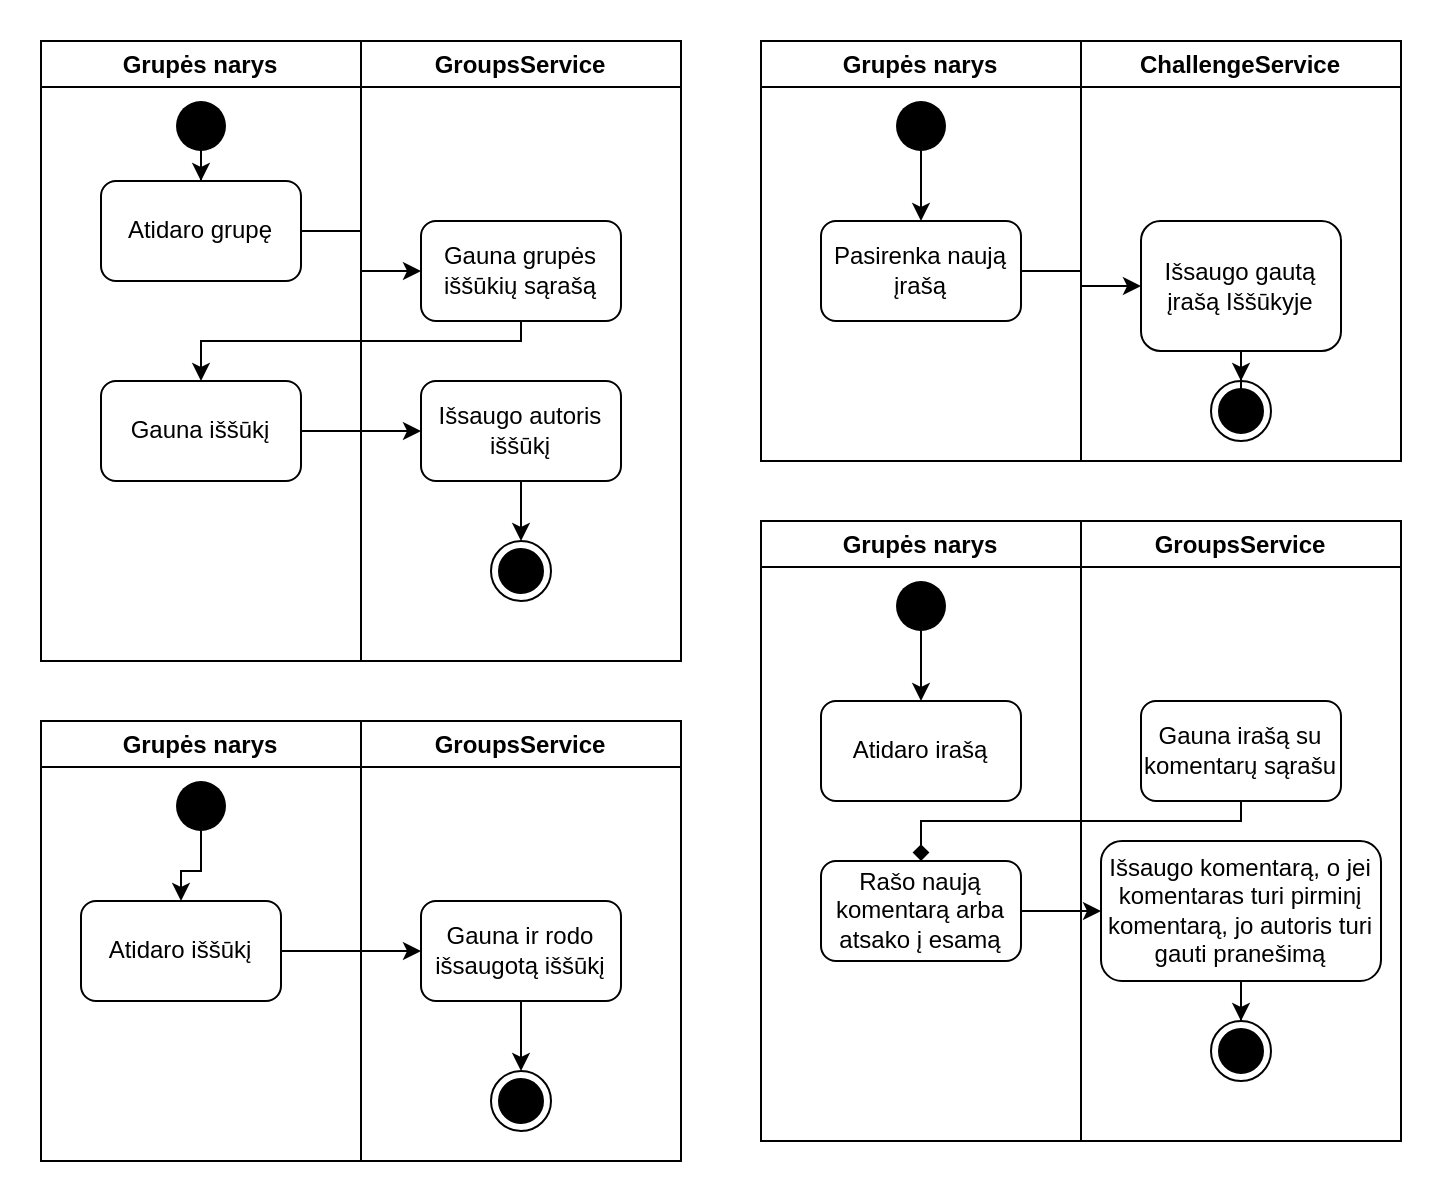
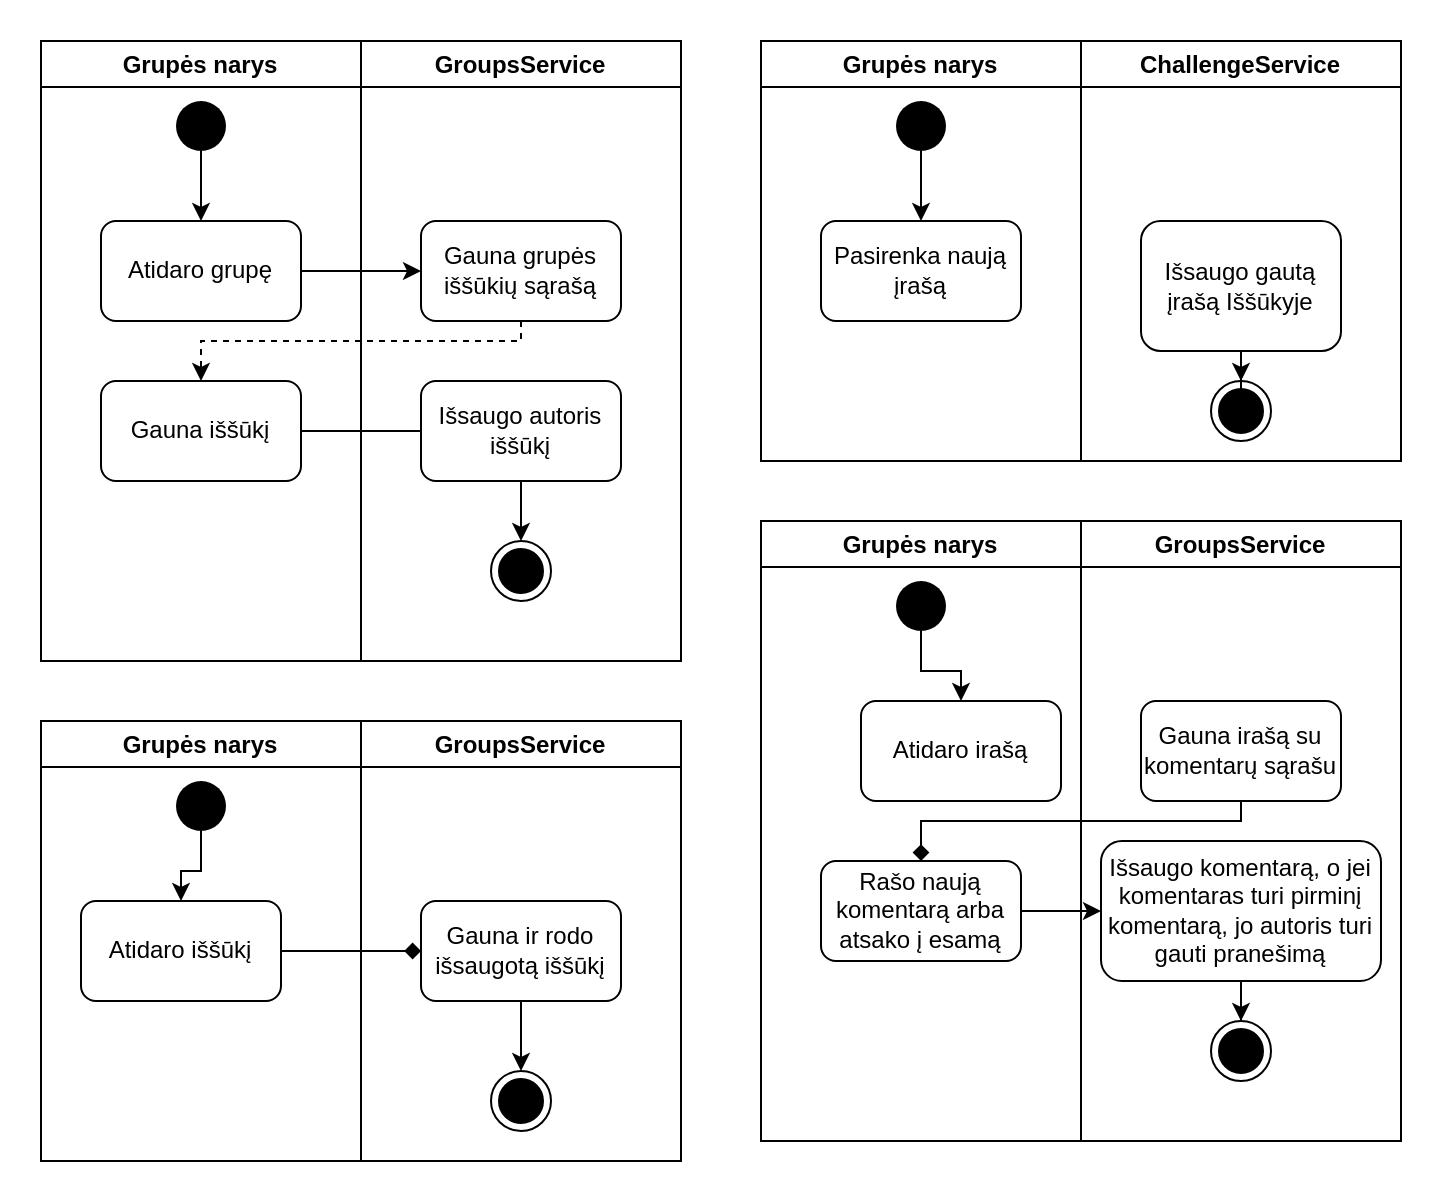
  <mxCell id="0" />
  <mxCell id="1" parent="0" />
  <mxCell id="2" value="Grupės narys" style="swimlane;" parent="1" vertex="1"><mxGeometry x="20" y="20" width="160" height="310" as="geometry" /></mxCell>
  <mxCell id="3" value="Gauna iššūkį" style="rounded=1;whiteSpace=wrap;html=1;" parent="2" vertex="1"><mxGeometry x="30" y="170" width="100" height="50" as="geometry" /></mxCell>
  <mxCell id="4" value="" style="edgeStyle=orthogonalEdgeStyle;rounded=0;orthogonalLoop=1;jettySize=auto;html=1;" parent="2" source="5" target="6" edge="1"><mxGeometry relative="1" as="geometry" /></mxCell>
  <mxCell id="5" value="" style="ellipse;fillColor=#000000;strokeColor=none;" parent="2" vertex="1"><mxGeometry x="67.5" y="30" width="25" height="25" as="geometry" /></mxCell>
- <mxCell id="6" value="Atidaro grupę" style="rounded=1;whiteSpace=wrap;html=1;" parent="2" vertex="1"><mxGeometry x="30" y="70" width="100" height="50" as="geometry" /></mxCell>
+ <mxCell id="6" value="Atidaro grupę" style="rounded=1;whiteSpace=wrap;html=1;" parent="2" vertex="1"><mxGeometry x="30" y="90" width="100" height="50" as="geometry" /></mxCell>
  <mxCell id="7" value="GroupsService" style="swimlane;" parent="1" vertex="1"><mxGeometry x="180" y="20" width="160" height="310" as="geometry" /></mxCell>
  <mxCell id="8" value="" style="ellipse;html=1;shape=endState;fillColor=#000000;strokeColor=#000000;" parent="7" vertex="1"><mxGeometry x="65" y="250" width="30" height="30" as="geometry" /></mxCell>
  <mxCell id="9" value="Gauna grupės iššūkių sąrašą" style="rounded=1;whiteSpace=wrap;html=1;" parent="7" vertex="1"><mxGeometry x="30" y="90" width="100" height="50" as="geometry" /></mxCell>
  <mxCell id="10" value="" style="edgeStyle=orthogonalEdgeStyle;rounded=0;orthogonalLoop=1;jettySize=auto;html=1;" parent="7" source="11" target="8" edge="1"><mxGeometry relative="1" as="geometry" /></mxCell>
  <mxCell id="11" value="Išsaugo autoris iššūkį" style="rounded=1;whiteSpace=wrap;html=1;" parent="7" vertex="1"><mxGeometry x="30" y="170" width="100" height="50" as="geometry" /></mxCell>
- <mxCell id="12" value="" style="edgeStyle=orthogonalEdgeStyle;rounded=0;orthogonalLoop=1;jettySize=auto;html=1;" parent="1" source="3" target="11" edge="1"><mxGeometry relative="1" as="geometry" /></mxCell>
+ <mxCell id="12" value="" style="edgeStyle=orthogonalEdgeStyle;rounded=0;orthogonalLoop=1;jettySize=auto;html=1;endArrow=none;" parent="1" source="3" target="11" edge="1"><mxGeometry relative="1" as="geometry" /></mxCell>
  <mxCell id="13" value="" style="edgeStyle=orthogonalEdgeStyle;rounded=0;orthogonalLoop=1;jettySize=auto;html=1;" parent="1" source="6" target="9" edge="1"><mxGeometry relative="1" as="geometry" /></mxCell>
- <mxCell id="14" style="edgeStyle=orthogonalEdgeStyle;rounded=0;orthogonalLoop=1;jettySize=auto;html=1;exitX=0.5;exitY=1;exitDx=0;exitDy=0;entryX=0.5;entryY=0;entryDx=0;entryDy=0;" parent="1" source="9" target="3" edge="1"><mxGeometry relative="1" as="geometry"><Array as="points"><mxPoint x="260" y="170" /><mxPoint x="100" y="170" /></Array></mxGeometry></mxCell>
+ <mxCell id="14" style="edgeStyle=orthogonalEdgeStyle;rounded=0;orthogonalLoop=1;jettySize=auto;html=1;exitX=0.5;exitY=1;exitDx=0;exitDy=0;entryX=0.5;entryY=0;entryDx=0;entryDy=0;dashed=1;" parent="1" source="9" target="3" edge="1"><mxGeometry relative="1" as="geometry"><Array as="points"><mxPoint x="260" y="170" /><mxPoint x="100" y="170" /></Array></mxGeometry></mxCell>
  <mxCell id="15" value="Grupės narys" style="swimlane;" parent="1" vertex="1"><mxGeometry x="20" y="360" width="160" height="220" as="geometry" /></mxCell>
  <mxCell id="16" value="" style="edgeStyle=orthogonalEdgeStyle;rounded=0;orthogonalLoop=1;jettySize=auto;html=1;" parent="15" source="17" target="18" edge="1"><mxGeometry relative="1" as="geometry" /></mxCell>
  <mxCell id="17" value="" style="ellipse;fillColor=#000000;strokeColor=none;" parent="15" vertex="1"><mxGeometry x="67.5" y="30" width="25" height="25" as="geometry" /></mxCell>
  <mxCell id="18" value="Atidaro iššūkį" style="rounded=1;whiteSpace=wrap;html=1;" parent="15" vertex="1"><mxGeometry x="20" y="90" width="100" height="50" as="geometry" /></mxCell>
  <mxCell id="19" value="GroupsService" style="swimlane;" parent="1" vertex="1"><mxGeometry x="180" y="360" width="160" height="220" as="geometry" /></mxCell>
  <mxCell id="20" style="edgeStyle=orthogonalEdgeStyle;rounded=0;orthogonalLoop=1;jettySize=auto;html=1;exitX=0.5;exitY=1;exitDx=0;exitDy=0;entryX=0.5;entryY=0;entryDx=0;entryDy=0;fontColor=#FF6666;" edge="1" parent="19" source="21" target="22"><mxGeometry relative="1" as="geometry" /></mxCell>
  <mxCell id="21" value="Gauna ir rodo išsaugotą iššūkį" style="rounded=1;whiteSpace=wrap;html=1;" parent="19" vertex="1"><mxGeometry x="30" y="90" width="100" height="50" as="geometry" /></mxCell>
  <mxCell id="22" value="" style="ellipse;html=1;shape=endState;fillColor=#000000;strokeColor=#000000;" parent="19" vertex="1"><mxGeometry x="65" y="175" width="30" height="30" as="geometry" /></mxCell>
- <mxCell id="23" value="" style="edgeStyle=orthogonalEdgeStyle;rounded=0;orthogonalLoop=1;jettySize=auto;html=1;" parent="1" source="18" target="21" edge="1"><mxGeometry relative="1" as="geometry" /></mxCell>
+ <mxCell id="23" value="" style="edgeStyle=orthogonalEdgeStyle;rounded=0;orthogonalLoop=1;jettySize=auto;html=1;endArrow=diamond;" parent="1" source="18" target="21" edge="1"><mxGeometry relative="1" as="geometry" /></mxCell>
  <mxCell id="24" value="Grupės narys" style="swimlane;" parent="1" vertex="1"><mxGeometry x="380" y="20" width="160" height="210" as="geometry" /></mxCell>
  <mxCell id="25" value="" style="edgeStyle=orthogonalEdgeStyle;rounded=0;orthogonalLoop=1;jettySize=auto;html=1;" parent="24" source="26" target="27" edge="1"><mxGeometry relative="1" as="geometry" /></mxCell>
  <mxCell id="26" value="" style="ellipse;fillColor=#000000;strokeColor=none;" parent="24" vertex="1"><mxGeometry x="67.5" y="30" width="25" height="25" as="geometry" /></mxCell>
  <mxCell id="27" value="Pasirenka naują įrašą" style="rounded=1;whiteSpace=wrap;html=1;" parent="24" vertex="1"><mxGeometry x="30" y="90" width="100" height="50" as="geometry" /></mxCell>
  <mxCell id="28" value="ChallengeService" style="swimlane;" parent="1" vertex="1"><mxGeometry x="540" y="20" width="160" height="210" as="geometry" /></mxCell>
  <mxCell id="29" value="" style="ellipse;html=1;shape=endState;fillColor=#000000;strokeColor=#000000;" parent="28" vertex="1"><mxGeometry x="65" y="170" width="30" height="30" as="geometry" /></mxCell>
  <mxCell id="30" value="" style="edgeStyle=orthogonalEdgeStyle;rounded=0;orthogonalLoop=1;jettySize=auto;html=1;" parent="28" source="31" target="29" edge="1"><mxGeometry relative="1" as="geometry" /></mxCell>
  <mxCell id="31" value="Išsaugo gautą įrašą Iššūkyje" style="rounded=1;whiteSpace=wrap;html=1;" parent="28" vertex="1"><mxGeometry x="30" y="90" width="100" height="65" as="geometry" /></mxCell>
- <mxCell id="32" value="" style="edgeStyle=orthogonalEdgeStyle;rounded=0;orthogonalLoop=1;jettySize=auto;html=1;" parent="1" source="27" target="31" edge="1"><mxGeometry relative="1" as="geometry" /></mxCell>
  <mxCell id="33" value="Grupės narys" style="swimlane;" parent="1" vertex="1"><mxGeometry x="380" y="260" width="160" height="310" as="geometry" /></mxCell>
  <mxCell id="34" value="Rašo naują komentarą arba atsako į esamą" style="rounded=1;whiteSpace=wrap;html=1;" parent="33" vertex="1"><mxGeometry x="30" y="170" width="100" height="50" as="geometry" /></mxCell>
  <mxCell id="35" value="" style="edgeStyle=orthogonalEdgeStyle;rounded=0;orthogonalLoop=1;jettySize=auto;html=1;" parent="33" source="36" target="37" edge="1"><mxGeometry relative="1" as="geometry" /></mxCell>
  <mxCell id="36" value="" style="ellipse;fillColor=#000000;strokeColor=none;" parent="33" vertex="1"><mxGeometry x="67.5" y="30" width="25" height="25" as="geometry" /></mxCell>
- <mxCell id="37" value="Atidaro irašą" style="rounded=1;whiteSpace=wrap;html=1;" parent="33" vertex="1"><mxGeometry x="30" y="90" width="100" height="50" as="geometry" /></mxCell>
+ <mxCell id="37" value="Atidaro irašą" style="rounded=1;whiteSpace=wrap;html=1;" parent="33" vertex="1"><mxGeometry x="50" y="90" width="100" height="50" as="geometry" /></mxCell>
  <mxCell id="38" value="GroupsService" style="swimlane;" parent="1" vertex="1"><mxGeometry x="540" y="260" width="160" height="310" as="geometry" /></mxCell>
  <mxCell id="39" value="" style="ellipse;html=1;shape=endState;fillColor=#000000;strokeColor=#000000;" parent="38" vertex="1"><mxGeometry x="65" y="250" width="30" height="30" as="geometry" /></mxCell>
  <mxCell id="40" value="Gauna irašą su komentarų sąrašu" style="rounded=1;whiteSpace=wrap;html=1;" parent="38" vertex="1"><mxGeometry x="30" y="90" width="100" height="50" as="geometry" /></mxCell>
  <mxCell id="41" value="" style="edgeStyle=orthogonalEdgeStyle;rounded=0;orthogonalLoop=1;jettySize=auto;html=1;" parent="38" source="42" target="39" edge="1"><mxGeometry relative="1" as="geometry" /></mxCell>
  <mxCell id="42" value="Išsaugo komentarą, o jei komentaras turi pirminį komentarą, jo autoris turi gauti pranešimą" style="rounded=1;whiteSpace=wrap;html=1;" parent="38" vertex="1"><mxGeometry x="10" y="160" width="140" height="70" as="geometry" /></mxCell>
  <mxCell id="43" value="" style="edgeStyle=orthogonalEdgeStyle;rounded=0;orthogonalLoop=1;jettySize=auto;html=1;" parent="1" source="34" target="42" edge="1"><mxGeometry relative="1" as="geometry" /></mxCell>
  <mxCell id="44" style="edgeStyle=orthogonalEdgeStyle;rounded=0;orthogonalLoop=1;jettySize=auto;html=1;exitX=0.5;exitY=1;exitDx=0;exitDy=0;entryX=0.5;entryY=0;entryDx=0;entryDy=0;endArrow=diamond;" parent="1" source="40" target="34" edge="1"><mxGeometry relative="1" as="geometry"><Array as="points"><mxPoint x="620" y="410" /><mxPoint x="460" y="410" /></Array></mxGeometry></mxCell>
